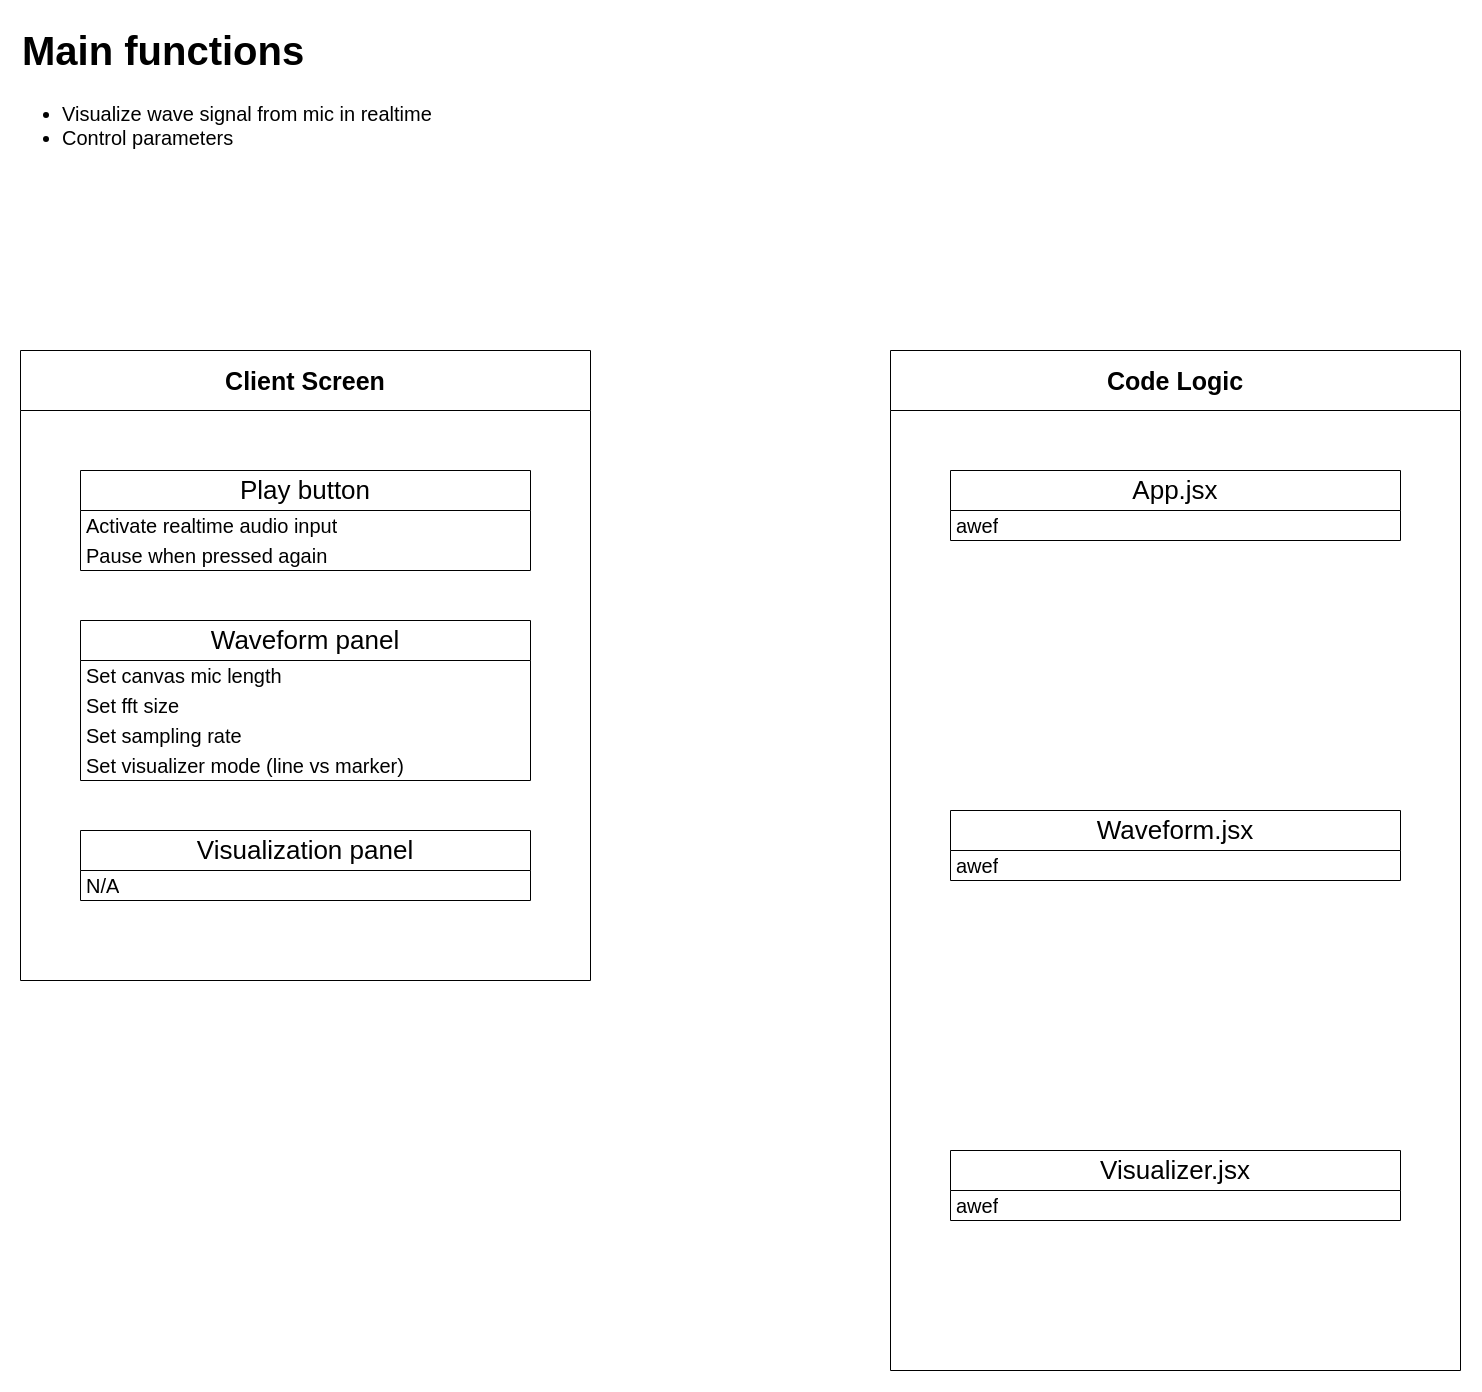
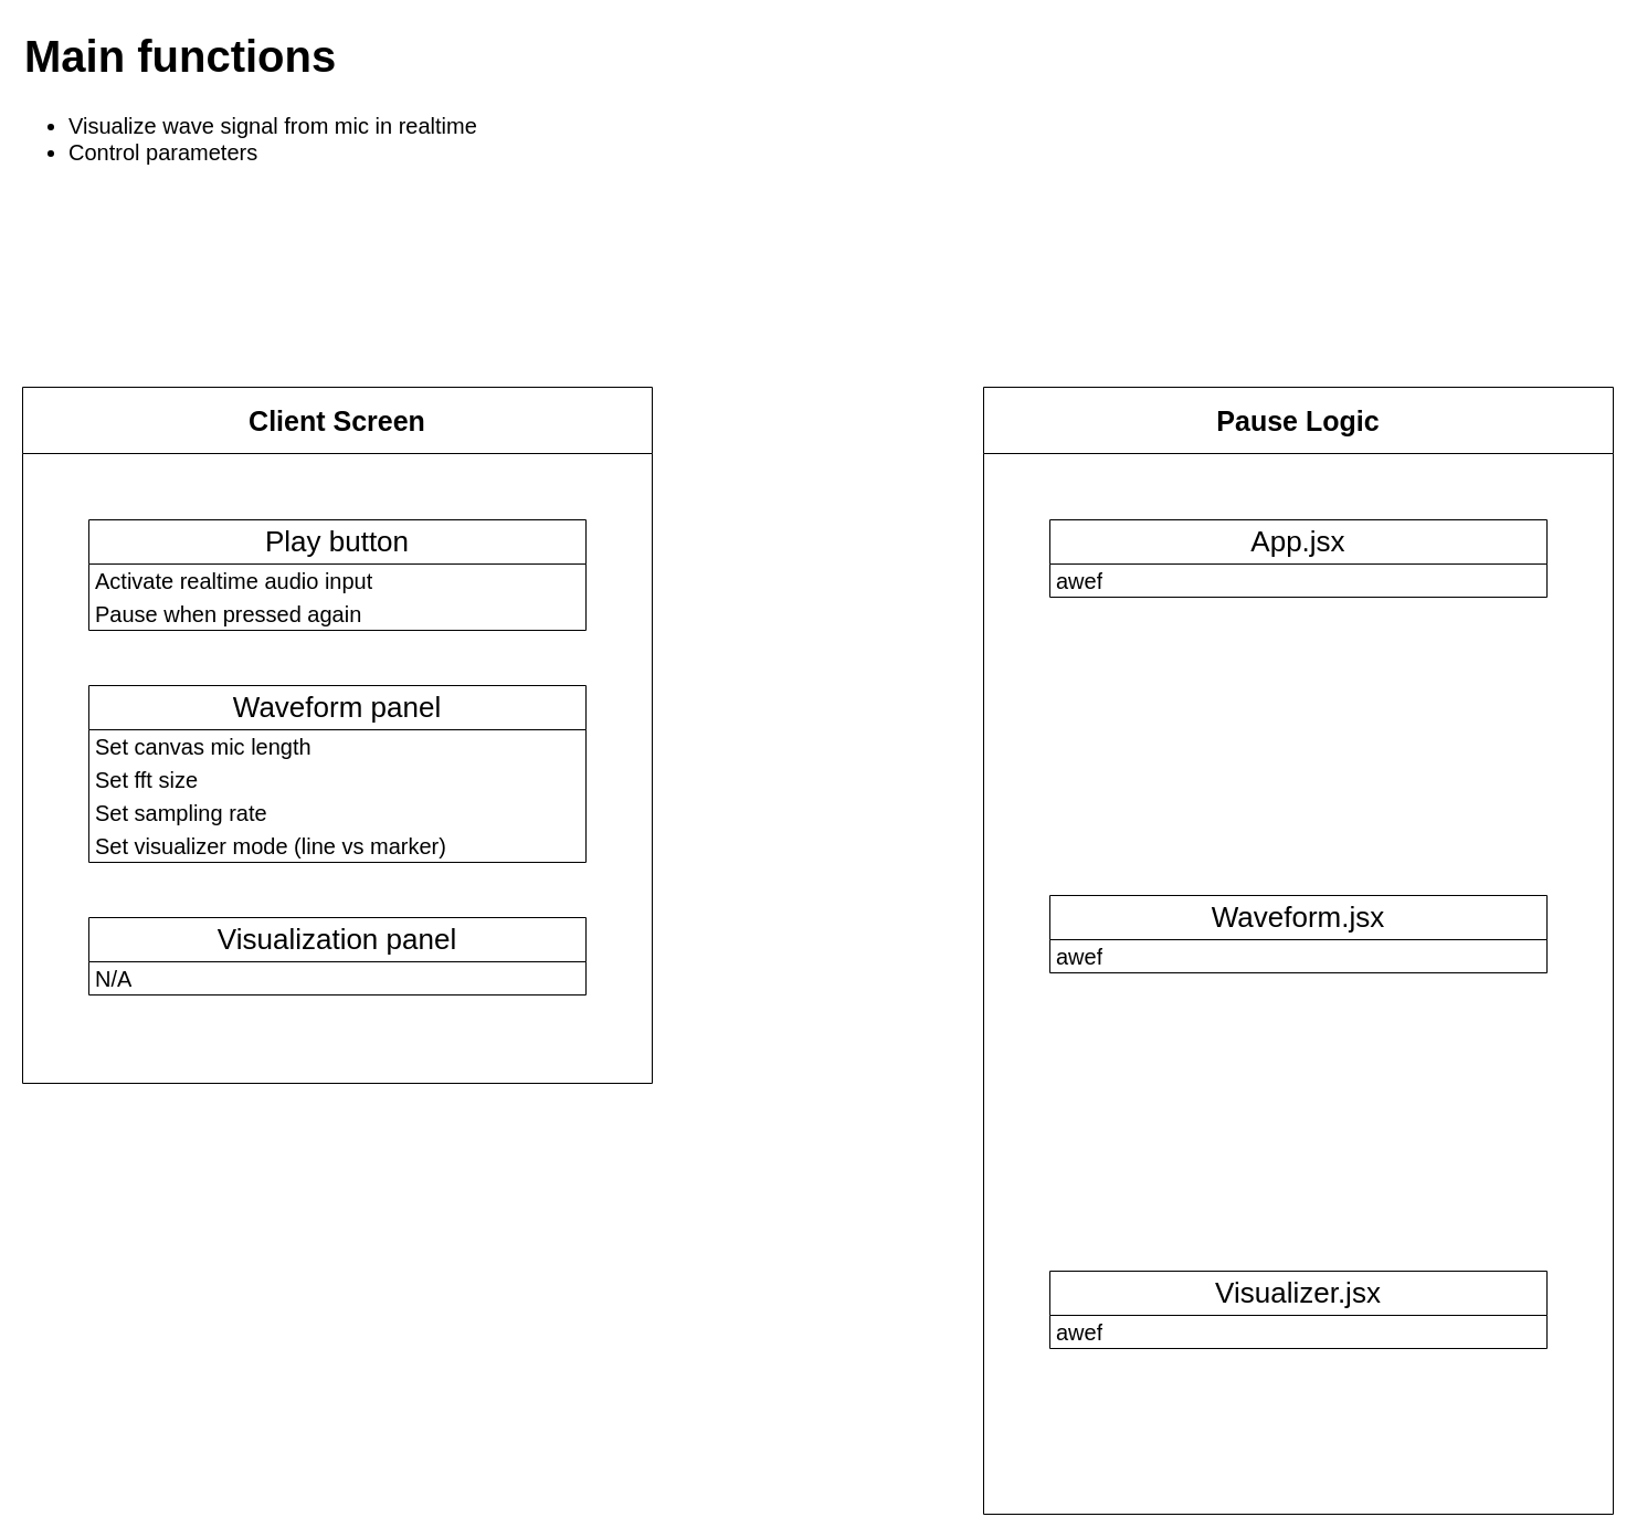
  <mxCell id="0" />
  <mxCell id="1" parent="0" />
  <mxCell id="2" value="&lt;font style=&quot;font-size: 25px;&quot;&gt;Client Screen&lt;/font&gt;" style="swimlane;whiteSpace=wrap;html=1;startSize=60;" vertex="1" parent="1"><mxGeometry x="20" y="350" width="570" height="630" as="geometry" /></mxCell>
  <mxCell id="3" value="Visualization panel" style="swimlane;fontStyle=0;childLayout=stackLayout;horizontal=1;startSize=40;horizontalStack=0;resizeParent=1;resizeParentMax=0;resizeLast=0;collapsible=1;marginBottom=0;whiteSpace=wrap;html=1;fontSize=26;" vertex="1" parent="2"><mxGeometry x="60" y="480" width="450" height="70" as="geometry"><mxRectangle x="-200" y="540" width="110" height="30" as="alternateBounds" /></mxGeometry></mxCell>
  <mxCell id="4" value="&lt;span style=&quot;font-size: 20px;&quot;&gt;N/A&lt;/span&gt;" style="text;strokeColor=none;fillColor=none;align=left;verticalAlign=middle;spacingLeft=4;spacingRight=4;overflow=hidden;points=[[0,0.5],[1,0.5]];portConstraint=eastwest;rotatable=0;whiteSpace=wrap;html=1;" vertex="1" parent="3"><mxGeometry y="40" width="450" height="30" as="geometry" /></mxCell>
  <mxCell id="5" value="Waveform panel" style="swimlane;fontStyle=0;childLayout=stackLayout;horizontal=1;startSize=40;horizontalStack=0;resizeParent=1;resizeParentMax=0;resizeLast=0;collapsible=1;marginBottom=0;whiteSpace=wrap;html=1;fontSize=26;" vertex="1" parent="2"><mxGeometry x="60" y="270" width="450" height="160" as="geometry"><mxRectangle x="-200" y="540" width="110" height="30" as="alternateBounds" /></mxGeometry></mxCell>
  <mxCell id="6" value="&lt;span style=&quot;font-size: 20px;&quot;&gt;Set canvas mic length&lt;/span&gt;" style="text;strokeColor=none;fillColor=none;align=left;verticalAlign=middle;spacingLeft=4;spacingRight=4;overflow=hidden;points=[[0,0.5],[1,0.5]];portConstraint=eastwest;rotatable=0;whiteSpace=wrap;html=1;" vertex="1" parent="5"><mxGeometry y="40" width="450" height="30" as="geometry" /></mxCell>
  <mxCell id="7" value="&lt;span style=&quot;font-size: 20px;&quot;&gt;Set fft size&lt;/span&gt;" style="text;strokeColor=none;fillColor=none;align=left;verticalAlign=middle;spacingLeft=4;spacingRight=4;overflow=hidden;points=[[0,0.5],[1,0.5]];portConstraint=eastwest;rotatable=0;whiteSpace=wrap;html=1;" vertex="1" parent="5"><mxGeometry y="70" width="450" height="30" as="geometry" /></mxCell>
  <mxCell id="8" value="&lt;span style=&quot;font-size: 20px;&quot;&gt;Set sampling rate&lt;/span&gt;" style="text;strokeColor=none;fillColor=none;align=left;verticalAlign=middle;spacingLeft=4;spacingRight=4;overflow=hidden;points=[[0,0.5],[1,0.5]];portConstraint=eastwest;rotatable=0;whiteSpace=wrap;html=1;" vertex="1" parent="5"><mxGeometry y="100" width="450" height="30" as="geometry" /></mxCell>
  <mxCell id="9" value="&lt;span style=&quot;font-size: 20px;&quot;&gt;Set visualizer mode (line vs marker)&lt;/span&gt;" style="text;strokeColor=none;fillColor=none;align=left;verticalAlign=middle;spacingLeft=4;spacingRight=4;overflow=hidden;points=[[0,0.5],[1,0.5]];portConstraint=eastwest;rotatable=0;whiteSpace=wrap;html=1;" vertex="1" parent="5"><mxGeometry y="130" width="450" height="30" as="geometry" /></mxCell>
  <mxCell id="10" value="Play button" style="swimlane;fontStyle=0;childLayout=stackLayout;horizontal=1;startSize=40;horizontalStack=0;resizeParent=1;resizeParentMax=0;resizeLast=0;collapsible=1;marginBottom=0;whiteSpace=wrap;html=1;fontSize=26;" vertex="1" parent="2"><mxGeometry x="60" y="120" width="450" height="100" as="geometry"><mxRectangle x="-200" y="540" width="110" height="30" as="alternateBounds" /></mxGeometry></mxCell>
  <mxCell id="11" value="&lt;span style=&quot;font-size: 20px;&quot;&gt;Activate realtime audio input&lt;/span&gt;" style="text;strokeColor=none;fillColor=none;align=left;verticalAlign=middle;spacingLeft=4;spacingRight=4;overflow=hidden;points=[[0,0.5],[1,0.5]];portConstraint=eastwest;rotatable=0;whiteSpace=wrap;html=1;" vertex="1" parent="10"><mxGeometry y="40" width="450" height="30" as="geometry" /></mxCell>
  <mxCell id="12" value="&lt;span style=&quot;font-size: 20px;&quot;&gt;Pause when pressed again&lt;/span&gt;" style="text;strokeColor=none;fillColor=none;align=left;verticalAlign=middle;spacingLeft=4;spacingRight=4;overflow=hidden;points=[[0,0.5],[1,0.5]];portConstraint=eastwest;rotatable=0;whiteSpace=wrap;html=1;" vertex="1" parent="10"><mxGeometry y="70" width="450" height="30" as="geometry" /></mxCell>
- <mxCell id="13" value="&lt;font style=&quot;font-size: 25px;&quot;&gt;Code Logic&lt;/font&gt;" style="swimlane;whiteSpace=wrap;html=1;startSize=60;" vertex="1" parent="1"><mxGeometry x="890" y="350" width="570" height="1020" as="geometry" /></mxCell>
+ <mxCell id="13" value="&lt;font style=&quot;font-size: 25px;&quot;&gt;Pause Logic&lt;/font&gt;" style="swimlane;whiteSpace=wrap;html=1;startSize=60;" vertex="1" parent="1"><mxGeometry x="890" y="350" width="570" height="1020" as="geometry" /></mxCell>
  <mxCell id="14" value="App.jsx" style="swimlane;fontStyle=0;childLayout=stackLayout;horizontal=1;startSize=40;horizontalStack=0;resizeParent=1;resizeParentMax=0;resizeLast=0;collapsible=1;marginBottom=0;whiteSpace=wrap;html=1;fontSize=26;" vertex="1" parent="13"><mxGeometry x="60" y="120" width="450" height="70" as="geometry"><mxRectangle x="-200" y="540" width="110" height="30" as="alternateBounds" /></mxGeometry></mxCell>
  <mxCell id="15" value="&lt;span style=&quot;font-size: 20px;&quot;&gt;awef&lt;/span&gt;" style="text;strokeColor=none;fillColor=none;align=left;verticalAlign=middle;spacingLeft=4;spacingRight=4;overflow=hidden;points=[[0,0.5],[1,0.5]];portConstraint=eastwest;rotatable=0;whiteSpace=wrap;html=1;" vertex="1" parent="14"><mxGeometry y="40" width="450" height="30" as="geometry" /></mxCell>
  <mxCell id="16" value="Waveform.jsx" style="swimlane;fontStyle=0;childLayout=stackLayout;horizontal=1;startSize=40;horizontalStack=0;resizeParent=1;resizeParentMax=0;resizeLast=0;collapsible=1;marginBottom=0;whiteSpace=wrap;html=1;fontSize=26;" vertex="1" parent="13"><mxGeometry x="60" y="460" width="450" height="70" as="geometry"><mxRectangle x="-200" y="540" width="110" height="30" as="alternateBounds" /></mxGeometry></mxCell>
  <mxCell id="17" value="&lt;span style=&quot;font-size: 20px;&quot;&gt;awef&lt;/span&gt;" style="text;strokeColor=none;fillColor=none;align=left;verticalAlign=middle;spacingLeft=4;spacingRight=4;overflow=hidden;points=[[0,0.5],[1,0.5]];portConstraint=eastwest;rotatable=0;whiteSpace=wrap;html=1;" vertex="1" parent="16"><mxGeometry y="40" width="450" height="30" as="geometry" /></mxCell>
  <mxCell id="18" value="Visualizer.jsx" style="swimlane;fontStyle=0;childLayout=stackLayout;horizontal=1;startSize=40;horizontalStack=0;resizeParent=1;resizeParentMax=0;resizeLast=0;collapsible=1;marginBottom=0;whiteSpace=wrap;html=1;fontSize=26;" vertex="1" parent="13"><mxGeometry x="60" y="800" width="450" height="70" as="geometry"><mxRectangle x="-200" y="540" width="110" height="30" as="alternateBounds" /></mxGeometry></mxCell>
  <mxCell id="19" value="&lt;span style=&quot;font-size: 20px;&quot;&gt;awef&lt;/span&gt;" style="text;strokeColor=none;fillColor=none;align=left;verticalAlign=middle;spacingLeft=4;spacingRight=4;overflow=hidden;points=[[0,0.5],[1,0.5]];portConstraint=eastwest;rotatable=0;whiteSpace=wrap;html=1;" vertex="1" parent="18"><mxGeometry y="40" width="450" height="30" as="geometry" /></mxCell>
  <mxCell id="20" value="&lt;h1 style=&quot;margin-top: 0px;&quot;&gt;Main functions&lt;/h1&gt;&lt;p&gt;&lt;/p&gt;&lt;ul&gt;&lt;li&gt;Visualize wave signal from mic in realtime&lt;/li&gt;&lt;li&gt;Control parameters&lt;/li&gt;&lt;/ul&gt;&lt;p&gt;&lt;/p&gt;" style="text;html=1;whiteSpace=wrap;overflow=hidden;rounded=0;fontSize=20;" vertex="1" parent="1"><mxGeometry x="20" y="20" width="570" height="160" as="geometry" /></mxCell>
